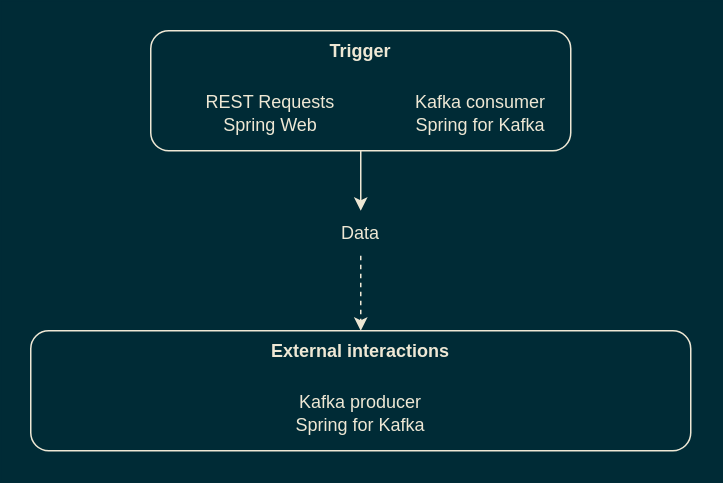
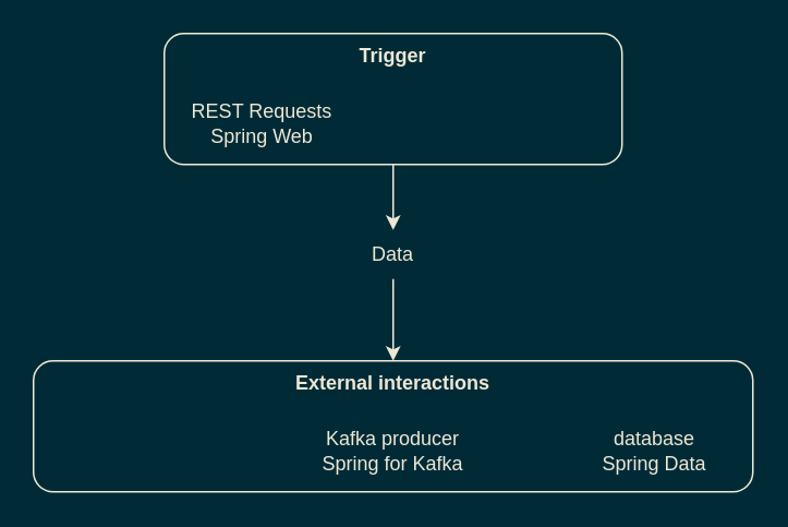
  <mxCell id="0" />
  <mxCell id="1" parent="0" />
  <mxCell id="2" style="edgeStyle=orthogonalEdgeStyle;rounded=0;orthogonalLoop=1;jettySize=auto;html=1;entryX=0.5;entryY=0;entryDx=0;entryDy=0;fontColor=#eee8d5;strokeColor=#EEE8D5;exitX=0.5;exitY=1;exitDx=0;exitDy=0;" edge="1" parent="1" source="5" target="4"><mxGeometry relative="1" as="geometry"><mxPoint x="370" y="90" as="sourcePoint" /></mxGeometry></mxCell>
- <mxCell id="3" value="" style="edgeStyle=orthogonalEdgeStyle;rounded=0;orthogonalLoop=1;jettySize=auto;html=1;fontColor=#eee8d5;strokeColor=#EEE8D5;entryX=0.5;entryY=0;entryDx=0;entryDy=0;dashed=1;" edge="1" parent="1" source="4" target="6"><mxGeometry relative="1" as="geometry"><mxPoint x="240" y="260" as="targetPoint" /></mxGeometry></mxCell>
+ <mxCell id="3" value="" style="edgeStyle=orthogonalEdgeStyle;rounded=0;orthogonalLoop=1;jettySize=auto;html=1;fontColor=#eee8d5;strokeColor=#EEE8D5;entryX=0.5;entryY=0;entryDx=0;entryDy=0;" edge="1" parent="1" source="4" target="6"><mxGeometry relative="1" as="geometry"><mxPoint x="240" y="260" as="targetPoint" /></mxGeometry></mxCell>
  <mxCell id="4" value="Data" style="text;html=1;strokeColor=none;fillColor=none;align=center;verticalAlign=middle;whiteSpace=wrap;rounded=0;fontColor=#eee8d5;" vertex="1" parent="1"><mxGeometry x="60" y="140" width="360" height="30" as="geometry" /></mxCell>
  <mxCell id="5" value="Trigger" style="rounded=1;whiteSpace=wrap;html=1;fontColor=#eee8d5;fillColor=none;strokeColor=#EEE8D5;verticalAlign=top;fontStyle=1" vertex="1" parent="1"><mxGeometry x="100" y="20" width="280" height="80" as="geometry" /></mxCell>
  <mxCell id="6" value="External interactions" style="rounded=1;whiteSpace=wrap;html=1;fontColor=#eee8d5;fillColor=none;strokeColor=#EEE8D5;verticalAlign=top;fontStyle=1" vertex="1" parent="1"><mxGeometry x="20" y="220" width="440" height="80" as="geometry" /></mxCell>
  <mxCell id="7" value="Kafka producer&lt;br&gt;Spring for Kafka" style="text;html=1;strokeColor=none;fillColor=none;align=center;verticalAlign=middle;whiteSpace=wrap;rounded=0;fontColor=#eee8d5;" vertex="1" parent="1"><mxGeometry x="180" y="260" width="120" height="30" as="geometry" /></mxCell>
- <mxCell id="9" value="REST Requests&lt;br&gt;Spring Web" style="text;html=1;strokeColor=none;fillColor=none;align=center;verticalAlign=middle;whiteSpace=wrap;rounded=0;fontColor=#eee8d5;" vertex="1" parent="1"><mxGeometry x="120" y="60" width="120" height="30" as="geometry" /></mxCell>
- <mxCell id="10" value="Kafka consumer&lt;br&gt;Spring for Kafka" style="text;html=1;strokeColor=none;fillColor=none;align=center;verticalAlign=middle;whiteSpace=wrap;rounded=0;fontColor=#eee8d5;" vertex="1" parent="1"><mxGeometry x="260" y="60" width="120" height="30" as="geometry" /></mxCell>
+ <mxCell id="8" value="database&lt;br&gt;Spring Data" style="text;html=1;strokeColor=none;fillColor=none;align=center;verticalAlign=middle;whiteSpace=wrap;rounded=0;fontColor=#eee8d5;" vertex="1" parent="1"><mxGeometry x="340" y="260" width="120" height="30" as="geometry" /></mxCell>
+ <mxCell id="9" value="REST Requests&lt;br&gt;Spring Web" style="text;html=1;strokeColor=none;fillColor=none;align=center;verticalAlign=middle;whiteSpace=wrap;rounded=0;fontColor=#eee8d5;" vertex="1" parent="1"><mxGeometry x="100" y="60" width="120" height="30" as="geometry" /></mxCell>
